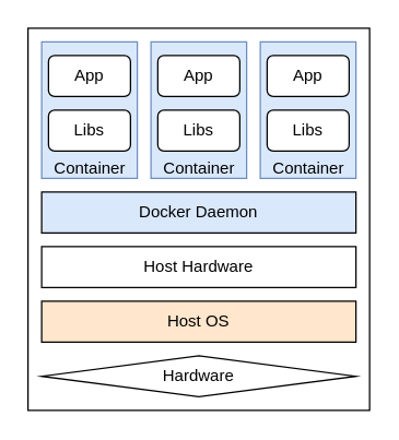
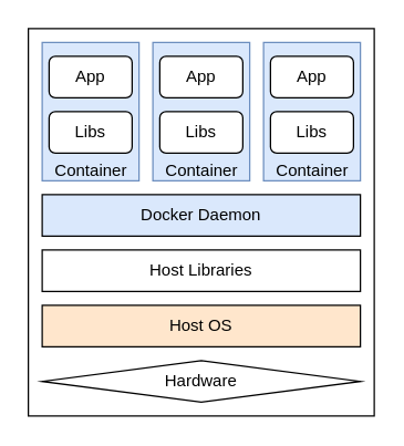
  <mxCell id="0" />
  <mxCell id="1" parent="0" />
  <mxCell id="2" value="" style="rounded=0;whiteSpace=wrap;html=1;fillColor=none;" parent="1" vertex="1"><mxGeometry x="20" y="20" width="250" height="280" as="geometry" /></mxCell>
  <mxCell id="3" value="Host OS" style="rounded=0;whiteSpace=wrap;html=1;fillColor=#ffe6cc;" parent="1" vertex="1"><mxGeometry x="30" y="220" width="230" height="30" as="geometry" /></mxCell>
  <mxCell id="4" value="&lt;div&gt;Hardware&lt;/div&gt;" style="rhombus;whiteSpace=wrap;html=1;" parent="1" vertex="1"><mxGeometry x="30" y="260" width="230" height="30" as="geometry" /></mxCell>
  <mxCell id="5" value="" style="rounded=0;whiteSpace=wrap;html=1;fillColor=#dae8fc;strokeColor=#6c8ebf;" parent="1" vertex="1"><mxGeometry x="190" y="30" width="70" height="100" as="geometry" /></mxCell>
  <mxCell id="6" value="Libs" style="rounded=1;whiteSpace=wrap;html=1;" parent="1" vertex="1"><mxGeometry x="195" y="80" width="60" height="30" as="geometry" /></mxCell>
  <mxCell id="7" value="App" style="rounded=1;whiteSpace=wrap;html=1;" parent="1" vertex="1"><mxGeometry x="195" y="40" width="60" height="30" as="geometry" /></mxCell>
- <mxCell id="8" value="Host Hardware" style="rounded=0;whiteSpace=wrap;html=1;" parent="1" vertex="1"><mxGeometry x="30" y="180" width="230" height="30" as="geometry" /></mxCell>
+ <mxCell id="8" value="Host Libraries" style="rounded=0;whiteSpace=wrap;html=1;" parent="1" vertex="1"><mxGeometry x="30" y="180" width="230" height="30" as="geometry" /></mxCell>
  <mxCell id="9" value="Docker Daemon" style="rounded=0;whiteSpace=wrap;html=1;fillColor=#dae8fc;" parent="1" vertex="1"><mxGeometry x="30" y="140" width="230" height="30" as="geometry" /></mxCell>
  <mxCell id="10" value="" style="rounded=0;whiteSpace=wrap;html=1;fillColor=#dae8fc;strokeColor=#6c8ebf;" parent="1" vertex="1"><mxGeometry x="110" y="30" width="70" height="100" as="geometry" /></mxCell>
  <mxCell id="11" value="Libs" style="rounded=1;whiteSpace=wrap;html=1;" parent="1" vertex="1"><mxGeometry x="115" y="80" width="60" height="30" as="geometry" /></mxCell>
  <mxCell id="12" value="App" style="rounded=1;whiteSpace=wrap;html=1;" parent="1" vertex="1"><mxGeometry x="115" y="40" width="60" height="30" as="geometry" /></mxCell>
  <mxCell id="13" value="" style="rounded=0;whiteSpace=wrap;html=1;fillColor=#dae8fc;strokeColor=#6c8ebf;" parent="1" vertex="1"><mxGeometry x="30" y="30" width="70" height="100" as="geometry" /></mxCell>
  <mxCell id="14" value="Libs" style="rounded=1;whiteSpace=wrap;html=1;" parent="1" vertex="1"><mxGeometry x="35" y="80" width="60" height="30" as="geometry" /></mxCell>
  <mxCell id="15" value="App" style="rounded=1;whiteSpace=wrap;html=1;" parent="1" vertex="1"><mxGeometry x="35" y="40" width="60" height="30" as="geometry" /></mxCell>
  <mxCell id="16" value="Container" style="text;html=1;align=center;verticalAlign=middle;resizable=0;points=[];autosize=1;strokeColor=none;fillColor=none;rounded=0;shadow=0;glass=0;imageAspect=1;resizeHeight=1;resizeWidth=1;spacingTop=0;spacingBottom=5;" parent="1" vertex="1"><mxGeometry x="25" y="110" width="80" height="30" as="geometry" /></mxCell>
  <mxCell id="17" value="Container" style="text;html=1;align=center;verticalAlign=middle;resizable=0;points=[];autosize=1;strokeColor=none;fillColor=none;rounded=0;shadow=0;glass=0;imageAspect=1;resizeHeight=1;resizeWidth=1;spacingTop=0;spacingBottom=5;" parent="1" vertex="1"><mxGeometry x="105" y="110" width="80" height="30" as="geometry" /></mxCell>
  <mxCell id="18" value="Container" style="text;html=1;align=center;verticalAlign=middle;resizable=0;points=[];autosize=1;strokeColor=none;fillColor=none;rounded=0;shadow=0;glass=0;imageAspect=1;resizeHeight=0;resizeWidth=0;spacingTop=0;spacingBottom=5;" parent="1" vertex="1"><mxGeometry x="185" y="110" width="80" height="30" as="geometry" /></mxCell>
